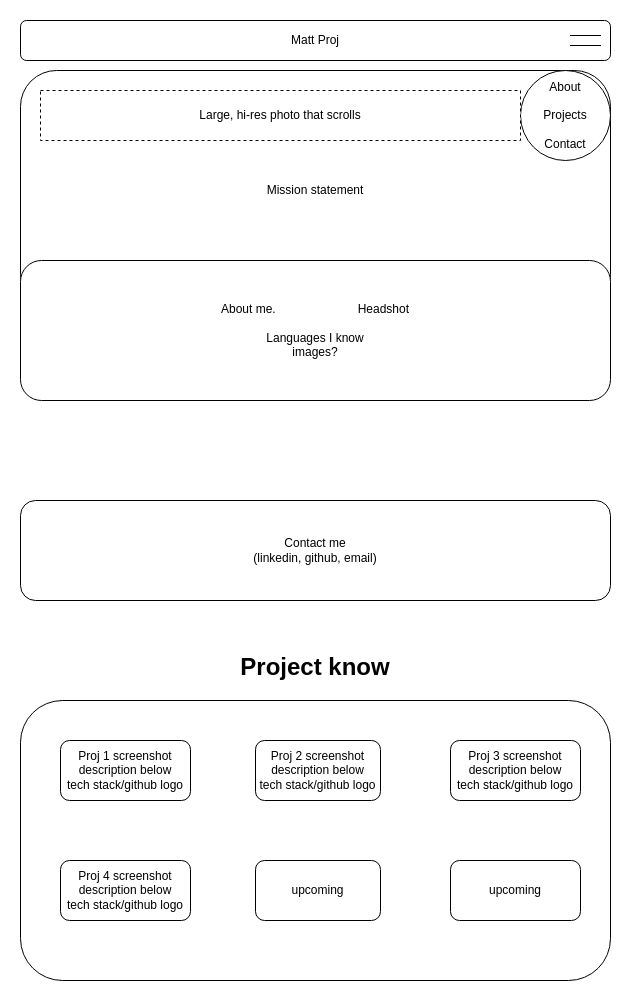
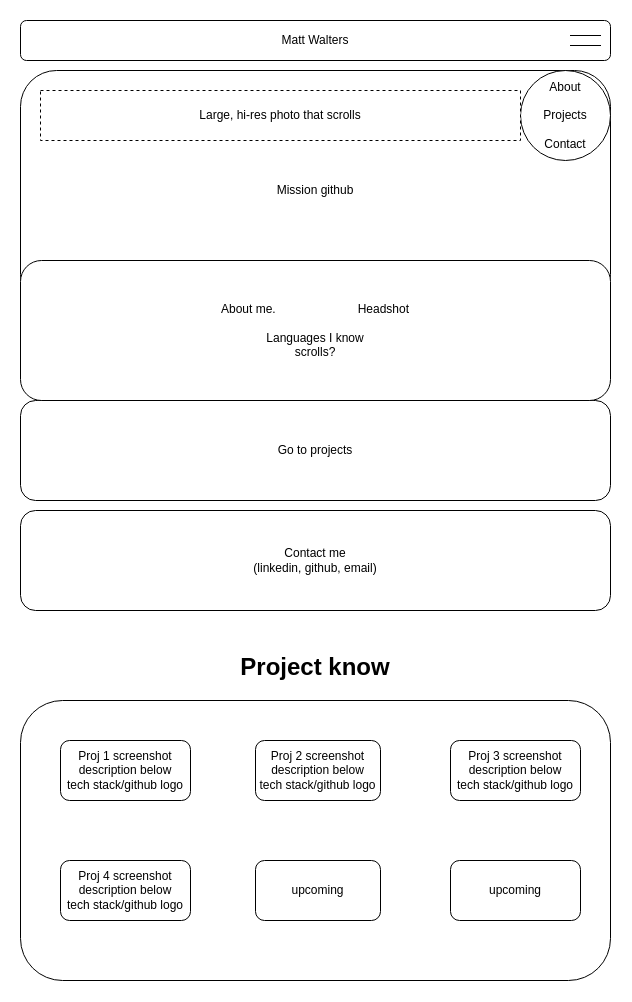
  <mxCell id="0" />
  <mxCell id="1" parent="0" />
- <mxCell id="2" value="Matt Proj" style="rounded=1;whiteSpace=wrap;html=1;" parent="1" vertex="1"><mxGeometry x="20" y="20" width="590" height="40" as="geometry" /></mxCell>
+ <mxCell id="2" value="Matt Walters" style="rounded=1;whiteSpace=wrap;html=1;" parent="1" vertex="1"><mxGeometry x="20" y="20" width="590" height="40" as="geometry" /></mxCell>
  <mxCell id="3" value="" style="shape=partialRectangle;whiteSpace=wrap;html=1;left=0;right=0;fillColor=none;" parent="1" vertex="1"><mxGeometry x="570" y="35" width="30" height="10" as="geometry" /></mxCell>
- <mxCell id="4" value="Mission statement" style="rounded=1;whiteSpace=wrap;html=1;" parent="1" vertex="1"><mxGeometry x="20" y="70" width="590" height="240" as="geometry" /></mxCell>
+ <mxCell id="4" value="Mission github" style="rounded=1;whiteSpace=wrap;html=1;" parent="1" vertex="1"><mxGeometry x="20" y="70" width="590" height="240" as="geometry" /></mxCell>
  <mxCell id="5" value="About&lt;br&gt;&lt;br&gt;Projects&lt;br&gt;&lt;br&gt;Contact" style="ellipse;whiteSpace=wrap;html=1;" parent="1" vertex="1"><mxGeometry x="520" y="70" width="90" height="90" as="geometry" /></mxCell>
  <mxCell id="6" value="Large, hi-res photo that scrolls" style="rounded=0;whiteSpace=wrap;html=1;align=center;dashed=1;" parent="1" vertex="1"><mxGeometry x="40" y="90" width="480" height="50" as="geometry" /></mxCell>
- <mxCell id="8" value="About me.&lt;span style=&quot;white-space: pre&quot;&gt;&#09;&lt;/span&gt;&lt;span style=&quot;white-space: pre&quot;&gt;&#09;&lt;/span&gt;&lt;span style=&quot;white-space: pre&quot;&gt;&#09;&lt;/span&gt; Headshot&lt;br&gt;&lt;br&gt;Languages I know&lt;br&gt;images?" style="rounded=1;whiteSpace=wrap;html=1;" parent="1" vertex="1"><mxGeometry x="20" y="260" width="590" height="140" as="geometry" /></mxCell>
- <mxCell id="9" value="Contact me&lt;br&gt;(linkedin, github, email)" style="rounded=1;whiteSpace=wrap;html=1;" parent="1" vertex="1"><mxGeometry x="20" y="500" width="590" height="100" as="geometry" /></mxCell>
+ <mxCell id="7" value="Go to projects" style="rounded=1;whiteSpace=wrap;html=1;" parent="1" vertex="1"><mxGeometry x="20" y="400" width="590" height="100" as="geometry" /></mxCell>
+ <mxCell id="8" value="About me.&lt;span style=&quot;white-space: pre&quot;&gt;&#09;&lt;/span&gt;&lt;span style=&quot;white-space: pre&quot;&gt;&#09;&lt;/span&gt;&lt;span style=&quot;white-space: pre&quot;&gt;&#09;&lt;/span&gt; Headshot&lt;br&gt;&lt;br&gt;Languages I know&lt;br&gt;scrolls?" style="rounded=1;whiteSpace=wrap;html=1;" parent="1" vertex="1"><mxGeometry x="20" y="260" width="590" height="140" as="geometry" /></mxCell>
+ <mxCell id="9" value="Contact me&lt;br&gt;(linkedin, github, email)" style="rounded=1;whiteSpace=wrap;html=1;" parent="1" vertex="1"><mxGeometry x="20" y="510" width="590" height="100" as="geometry" /></mxCell>
  <mxCell id="10" value="&lt;h1&gt;Project know&lt;/h1&gt;" style="rounded=1;whiteSpace=wrap;html=1;labelPosition=center;verticalLabelPosition=top;align=center;verticalAlign=bottom;" parent="1" vertex="1"><mxGeometry x="20" y="700" width="590" height="280" as="geometry" /></mxCell>
  <mxCell id="11" value="Proj 1 screenshot&lt;br&gt;description below&lt;br&gt;tech stack/github logo" style="rounded=1;whiteSpace=wrap;html=1;" parent="1" vertex="1"><mxGeometry x="60" y="740" width="130" height="60" as="geometry" /></mxCell>
  <mxCell id="12" value="Proj 2 screenshot&lt;br&gt;description below&lt;br&gt;tech stack/github logo" style="rounded=1;whiteSpace=wrap;html=1;" parent="1" vertex="1"><mxGeometry x="255" y="740" width="125" height="60" as="geometry" /></mxCell>
  <mxCell id="13" value="Proj 3 screenshot&lt;br&gt;description below&lt;br&gt;tech stack/github logo" style="rounded=1;whiteSpace=wrap;html=1;" parent="1" vertex="1"><mxGeometry x="450" y="740" width="130" height="60" as="geometry" /></mxCell>
  <mxCell id="14" value="Proj 4 screenshot&lt;br&gt;description below&lt;br&gt;tech stack/github logo" style="rounded=1;whiteSpace=wrap;html=1;" parent="1" vertex="1"><mxGeometry x="60" y="860" width="130" height="60" as="geometry" /></mxCell>
  <mxCell id="15" value="upcoming" style="rounded=1;whiteSpace=wrap;html=1;" parent="1" vertex="1"><mxGeometry x="255" y="860" width="125" height="60" as="geometry" /></mxCell>
  <mxCell id="16" value="upcoming" style="rounded=1;whiteSpace=wrap;html=1;" parent="1" vertex="1"><mxGeometry x="450" y="860" width="130" height="60" as="geometry" /></mxCell>
